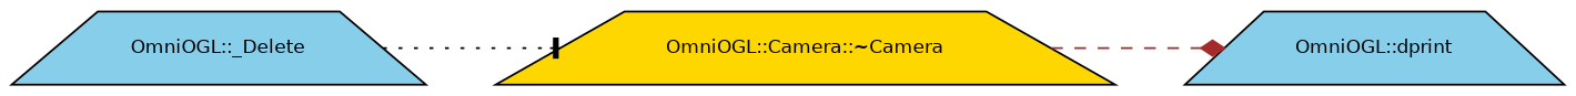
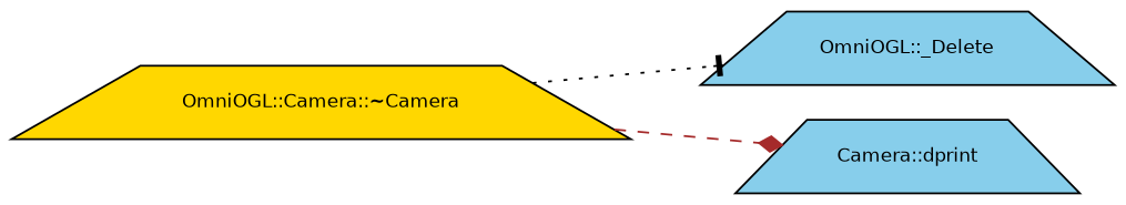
  digraph {
    rankdir=LR
    node [color=black fillcolor=skyblue fontname=Helvetica fontsize=10 shape=trapezium style=filled]
    edge [fontname=Helvetica fontsize=10 labelfontname=Helvetica labelfontsize=10]
    n1 [fillcolor=gold fontcolor=black height=0.2 label="OmniOGL::Camera::~Camera" width=0.4]
    n2 [height=0.2 label="OmniOGL::_Delete" width=0.4]
-   n3 [height=0.2 label="OmniOGL::dprint" width=0.4]
-   n2 -> n1 [arrowhead=tee color=black style=dotted]
+   n3 [height=0.2 label="Camera::dprint" width=0.4]
+   n1 -> n2 [arrowhead=tee color=black style=dotted]
    n1 -> n3 [arrowhead=diamond color=brown style=dashed]
  }
